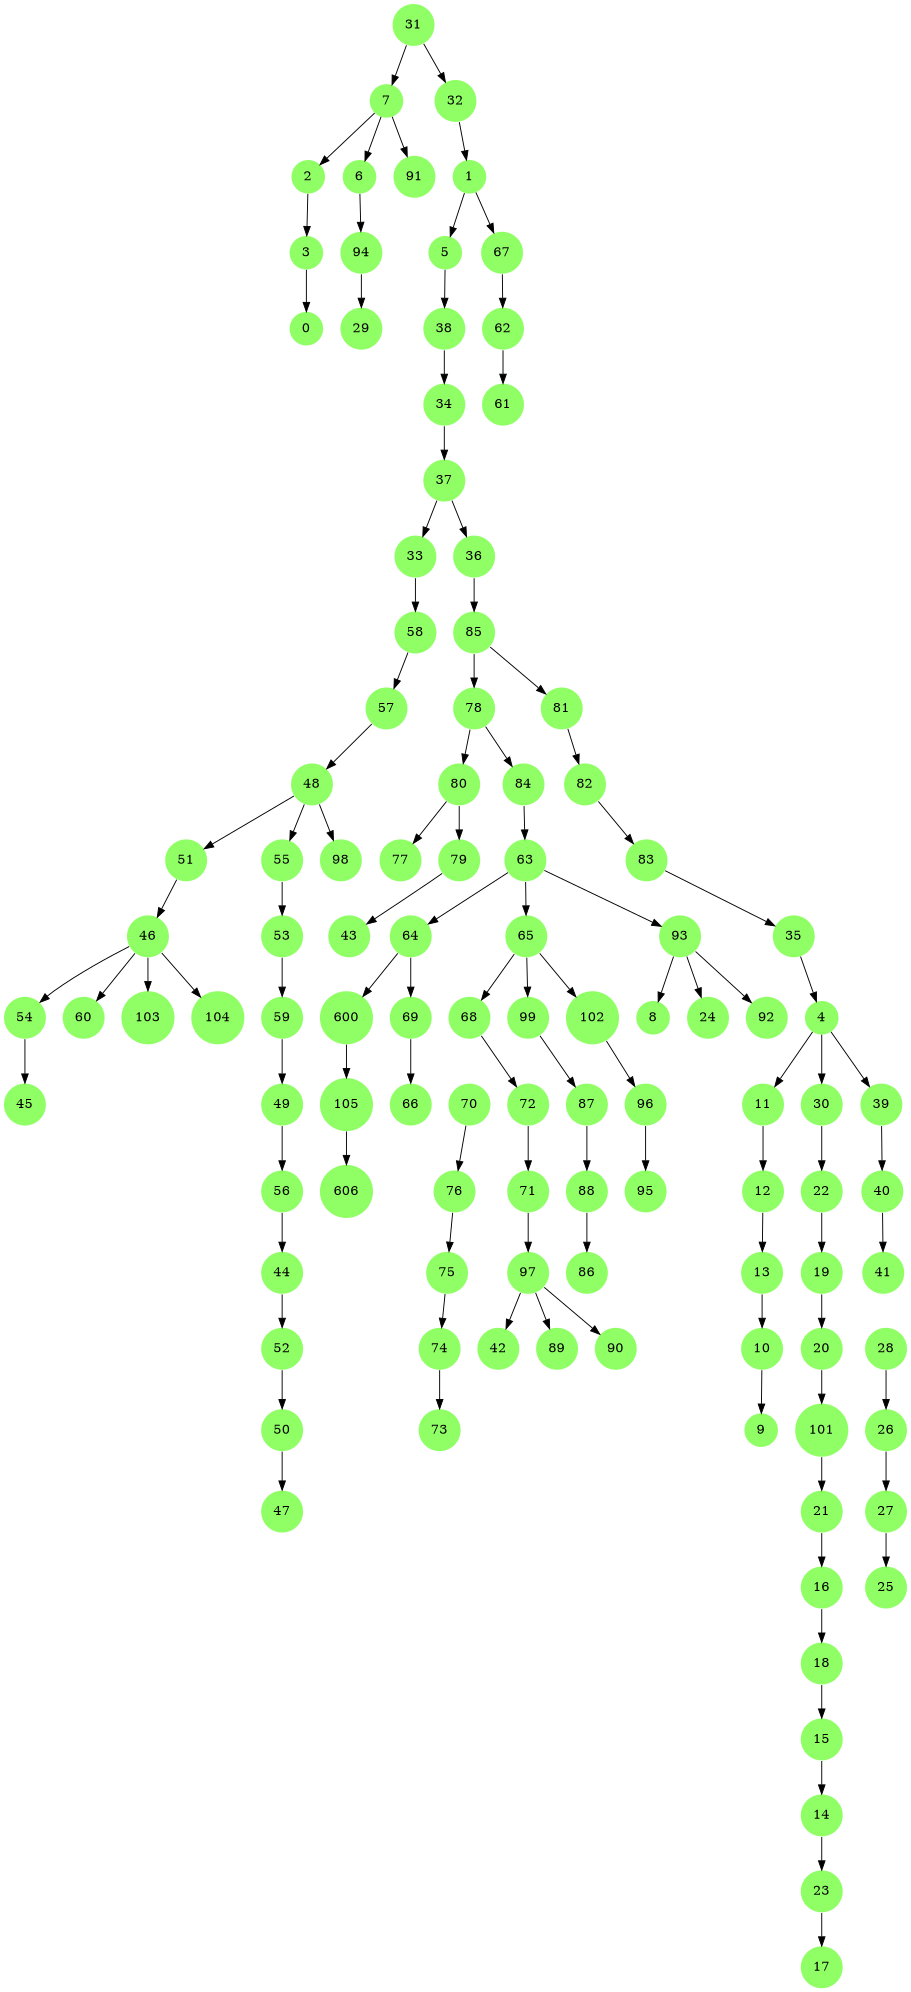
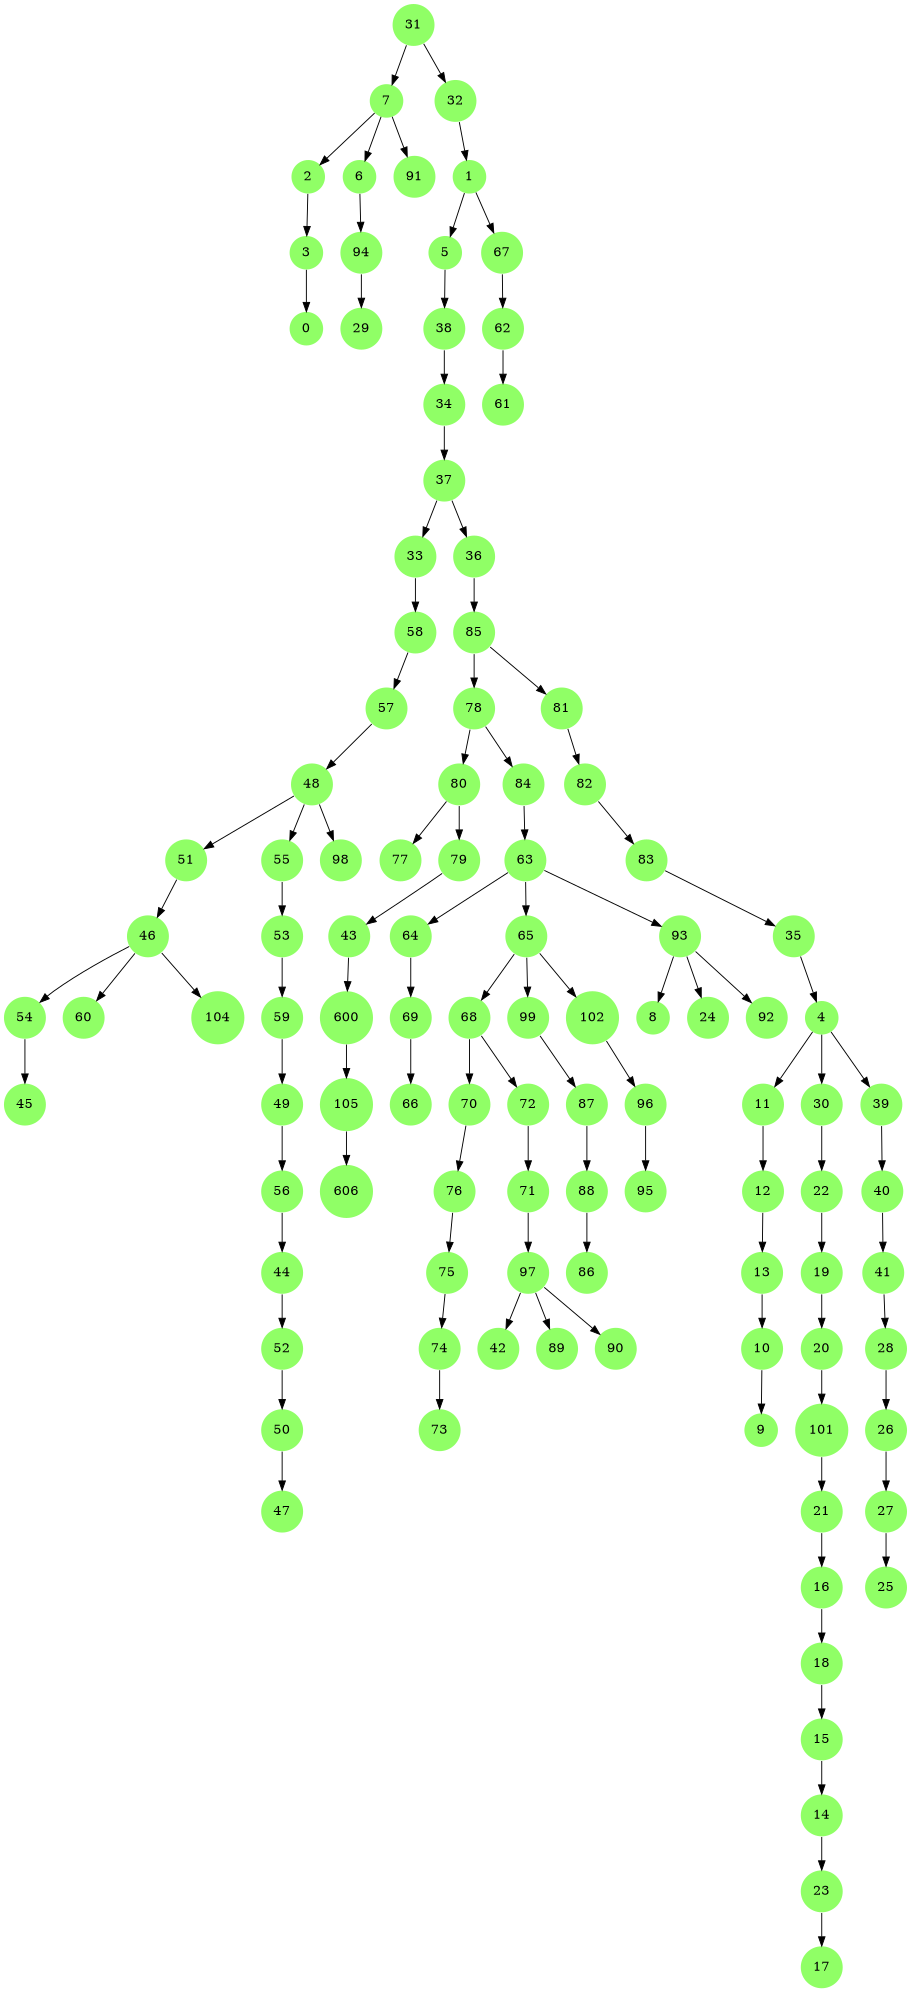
  digraph {
    node [fillcolor="#90ff66" penwidth=0 shape=circle style=filled]
    1
    5
    67
    38
    62
    2
    3
    0
    4
    11
    30
    39
    12
    22
    40
    34
    6
    94
    29
    7
    91
    10
    9
    13
    14
    23
    17
    15
    16
    18
    19
    20
    101
    21
    26
    27
    25
    28
    31
    32
    33
    58
    57
    37
    36
    35
    85
    78
    81
    41
    n51 [label=600]
    43
    105
    44
    52
    50
    46
    54
    60
-   103
    104
    45
    48
    51
    55
    98
    53
    49
    56
    47
    59
    61
    63
    64
    65
    93
    69
    68
    99
    102
    8
    24
    92
    66
    70
    72
    87
    96
    76
    71
    75
    97
    42
    89
    90
    74
    73
    80
    84
    77
    79
    82
    83
    88
    86
    95
    n107 [label=606]
    1 -> 5
    1 -> 67
    5 -> 38
    67 -> 62
    38 -> 34
    62 -> 61
    2 -> 3
    3 -> 0
    4 -> 11
    4 -> 30
    4 -> 39
    11 -> 12
    30 -> 22
    39 -> 40
    12 -> 13
    22 -> 19
    40 -> 41
    34 -> 37
    6 -> 94
    94 -> 29
    7 -> 2
    7 -> 6
    7 -> 91
    10 -> 9
    13 -> 10
    14 -> 23
    23 -> 17
    15 -> 14
    16 -> 18
    18 -> 15
    19 -> 20
    20 -> 101
    101 -> 21
    21 -> 16
    26 -> 27
    27 -> 25
    28 -> 26
    31 -> 7
    31 -> 32
    32 -> 1
    33 -> 58
    58 -> 57
    57 -> 48
    37 -> 33
    37 -> 36
    36 -> 85
    35 -> 4
    85 -> 78
    85 -> 81
    78 -> 80
    78 -> 84
    81 -> 82
+   41 -> 28
    n51 -> 105
-   64 -> n51
+   43 -> n51
    105 -> n107
    44 -> 52
    52 -> 50
    50 -> 47
    46 -> 54
    46 -> 60
-   46 -> 103
    46 -> 104
    54 -> 45
    48 -> 51
    48 -> 55
    48 -> 98
    51 -> 46
    55 -> 53
    53 -> 59
    49 -> 56
    56 -> 44
    59 -> 49
    63 -> 64
    63 -> 65
    63 -> 93
    64 -> 69
    65 -> 68
    65 -> 99
    65 -> 102
    93 -> 8
    93 -> 24
    93 -> 92
    69 -> 66
+   68 -> 70
    68 -> 72
    99 -> 87
    102 -> 96
    70 -> 76
    72 -> 71
    87 -> 88
    96 -> 95
    76 -> 75
    71 -> 97
    75 -> 74
    97 -> 42
    97 -> 89
    97 -> 90
    74 -> 73
    80 -> 77
    80 -> 79
    84 -> 63
    79 -> 43
    82 -> 83
    83 -> 35
    88 -> 86
  }
